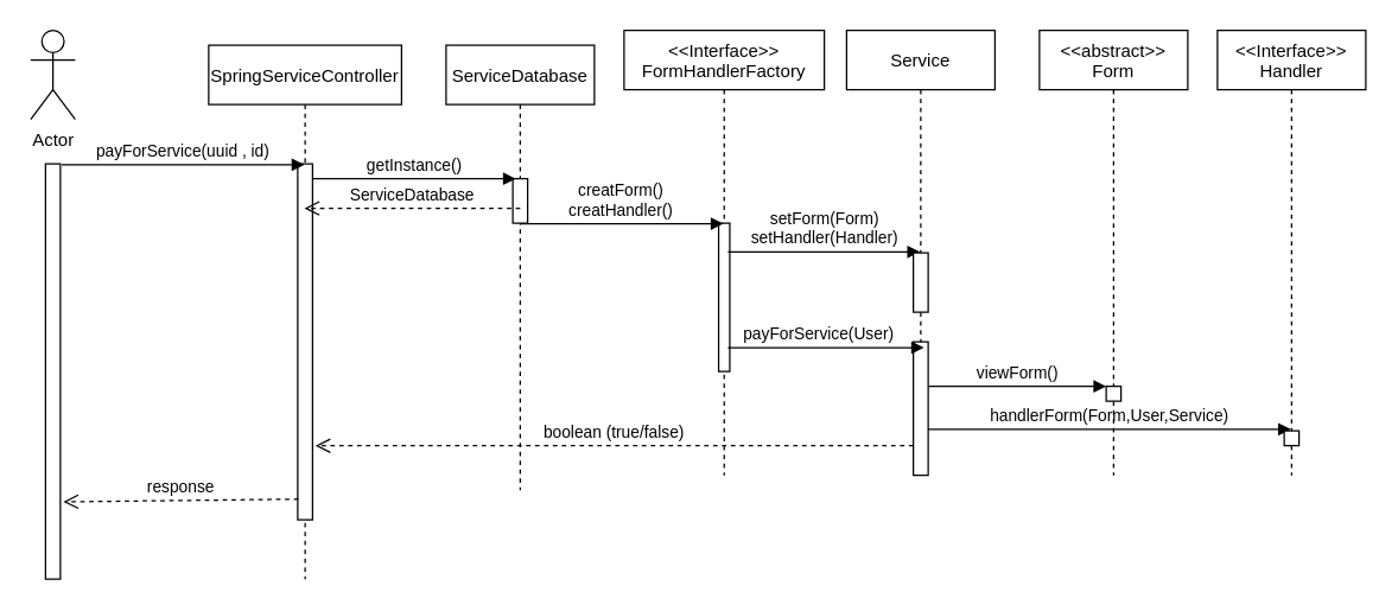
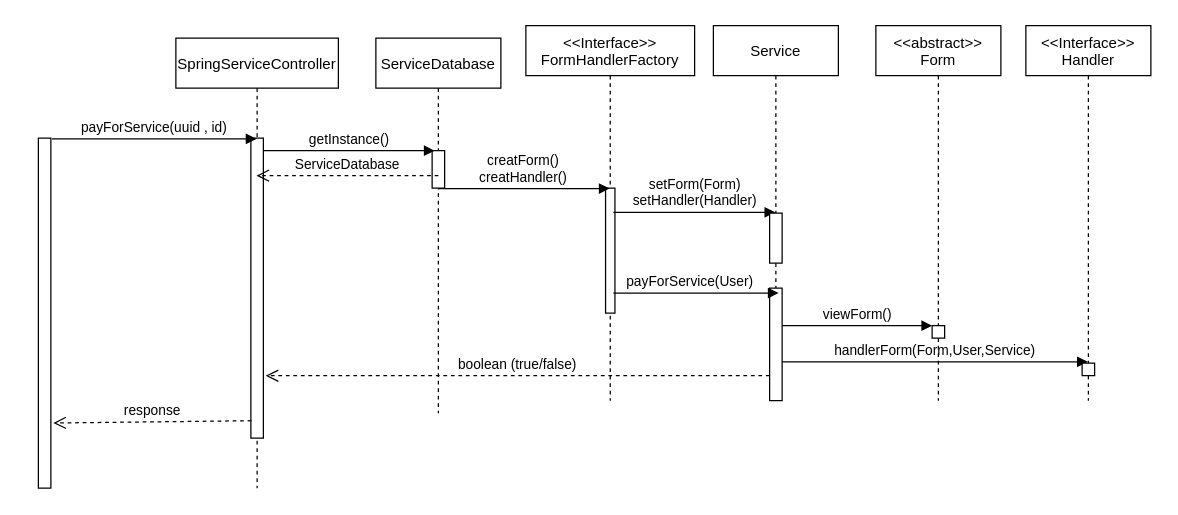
  <mxCell id="0" />
  <mxCell id="1" parent="0" />
  <mxCell id="2" value="SpringServiceController" style="shape=umlLifeline;perimeter=lifelinePerimeter;container=1;collapsible=0;recursiveResize=0;rounded=0;shadow=0;strokeWidth=1;" parent="1" vertex="1"><mxGeometry x="140" y="30" width="130" height="360" as="geometry" /></mxCell>
  <mxCell id="3" value="" style="points=[];perimeter=orthogonalPerimeter;rounded=0;shadow=0;strokeWidth=1;" parent="2" vertex="1"><mxGeometry x="60" y="80" width="10" height="240" as="geometry" /></mxCell>
  <mxCell id="4" value="&lt;&lt;Interface&gt;&gt;&#10;FormHandlerFactory" style="shape=umlLifeline;perimeter=lifelinePerimeter;container=1;collapsible=0;recursiveResize=0;rounded=0;shadow=0;strokeWidth=1;" parent="1" vertex="1"><mxGeometry x="420" y="20" width="135" height="300" as="geometry" /></mxCell>
  <mxCell id="5" value="" style="points=[];perimeter=orthogonalPerimeter;rounded=0;shadow=0;strokeWidth=1;" parent="4" vertex="1"><mxGeometry x="63.75" y="130" width="7.5" height="100" as="geometry" /></mxCell>
  <mxCell id="6" value="setForm(Form)&lt;br&gt;setHandler(Handler)" style="html=1;verticalAlign=bottom;endArrow=block;rounded=0;" parent="4" target="14" edge="1"><mxGeometry width="80" relative="1" as="geometry"><mxPoint x="70" y="149.31" as="sourcePoint" /><mxPoint x="150" y="149.31" as="targetPoint" /></mxGeometry></mxCell>
  <mxCell id="7" value="payForService(uuid , id)" style="verticalAlign=bottom;endArrow=block;shadow=0;strokeWidth=1;exitX=1.09;exitY=0.002;exitDx=0;exitDy=0;exitPerimeter=0;" parent="1" source="9" edge="1" target="2"><mxGeometry relative="1" as="geometry"><mxPoint x="280" y="110" as="sourcePoint" /><mxPoint x="170" y="110" as="targetPoint" /></mxGeometry></mxCell>
- <mxCell id="8" value="Actor" style="shape=umlActor;verticalLabelPosition=bottom;verticalAlign=top;html=1;outlineConnect=0;" parent="1" vertex="1"><mxGeometry x="20" y="20" width="30" height="60" as="geometry" /></mxCell>
  <mxCell id="9" value="" style="points=[];perimeter=orthogonalPerimeter;rounded=0;shadow=0;strokeWidth=1;" parent="1" vertex="1"><mxGeometry x="30" y="110" width="10" height="280" as="geometry" /></mxCell>
  <mxCell id="10" value="creatForm()&#10;creatHandler()" style="verticalAlign=bottom;endArrow=block;shadow=0;strokeWidth=1;exitX=0.521;exitY=1.011;exitDx=0;exitDy=0;exitPerimeter=0;" parent="1" source="12" target="4" edge="1"><mxGeometry relative="1" as="geometry"><mxPoint x="350" y="140" as="sourcePoint" /><mxPoint x="339.1" y="140" as="targetPoint" /></mxGeometry></mxCell>
  <mxCell id="11" value="ServiceDatabase" style="shape=umlLifeline;perimeter=lifelinePerimeter;container=1;collapsible=0;recursiveResize=0;rounded=0;shadow=0;strokeWidth=1;" parent="1" vertex="1"><mxGeometry x="300" y="30" width="100" height="300" as="geometry" /></mxCell>
  <mxCell id="12" value="" style="points=[];perimeter=orthogonalPerimeter;rounded=0;shadow=0;strokeWidth=1;" parent="11" vertex="1"><mxGeometry x="45" y="90" width="10" height="30" as="geometry" /></mxCell>
  <mxCell id="13" value="getInstance()" style="verticalAlign=bottom;endArrow=block;shadow=0;strokeWidth=1;" parent="1" edge="1"><mxGeometry relative="1" as="geometry"><mxPoint x="210" y="120" as="sourcePoint" /><mxPoint x="347" y="120" as="targetPoint" /></mxGeometry></mxCell>
  <mxCell id="14" value="Service" style="shape=umlLifeline;perimeter=lifelinePerimeter;container=1;collapsible=0;recursiveResize=0;rounded=0;shadow=0;strokeWidth=1;" parent="1" vertex="1"><mxGeometry x="570" y="20" width="100" height="300" as="geometry" /></mxCell>
  <mxCell id="15" value="" style="points=[];perimeter=orthogonalPerimeter;rounded=0;shadow=0;strokeWidth=1;" parent="14" vertex="1"><mxGeometry x="45" y="150" width="10" height="40" as="geometry" /></mxCell>
  <mxCell id="16" value="" style="points=[];perimeter=orthogonalPerimeter;rounded=0;shadow=0;strokeWidth=1;" parent="14" vertex="1"><mxGeometry x="45" y="210" width="10" height="90" as="geometry" /></mxCell>
  <mxCell id="17" value="handlerForm(Form,User,Service)" style="html=1;verticalAlign=bottom;endArrow=block;rounded=0;exitX=1.043;exitY=0.483;exitDx=0;exitDy=0;exitPerimeter=0;" parent="14" target="22" edge="1"><mxGeometry width="80" relative="1" as="geometry"><mxPoint x="55.0" y="268.98" as="sourcePoint" /><mxPoint x="174.57" y="270" as="targetPoint" /></mxGeometry></mxCell>
  <mxCell id="18" value="&lt;&lt;abstract&gt;&gt;&#10;Form" style="shape=umlLifeline;perimeter=lifelinePerimeter;container=1;collapsible=0;recursiveResize=0;rounded=0;shadow=0;strokeWidth=1;" parent="1" vertex="1"><mxGeometry x="700" y="20" width="100" height="300" as="geometry" /></mxCell>
  <mxCell id="19" value="" style="points=[];perimeter=orthogonalPerimeter;rounded=0;shadow=0;strokeWidth=1;" parent="18" vertex="1"><mxGeometry x="45" y="240" width="10" height="10" as="geometry" /></mxCell>
  <mxCell id="20" value="viewForm()" style="html=1;verticalAlign=bottom;endArrow=block;rounded=0;" parent="18" source="16" edge="1"><mxGeometry width="80" relative="1" as="geometry"><mxPoint x="-70" y="240" as="sourcePoint" /><mxPoint x="45" y="240" as="targetPoint" /></mxGeometry></mxCell>
  <mxCell id="21" value="payForService(User)" style="html=1;verticalAlign=bottom;endArrow=block;rounded=0;entryX=0.522;entryY=0.713;entryDx=0;entryDy=0;entryPerimeter=0;" parent="1" target="14" edge="1"><mxGeometry x="-0.073" width="80" relative="1" as="geometry"><mxPoint x="490" y="234" as="sourcePoint" /><mxPoint x="570" y="190" as="targetPoint" /><mxPoint as="offset" /></mxGeometry></mxCell>
  <mxCell id="22" value="&lt;&lt;Interface&gt;&gt;&#10;Handler" style="shape=umlLifeline;perimeter=lifelinePerimeter;container=1;collapsible=0;recursiveResize=0;rounded=0;shadow=0;strokeWidth=1;" parent="1" vertex="1"><mxGeometry x="820" y="20" width="100" height="300" as="geometry" /></mxCell>
  <mxCell id="23" value="" style="points=[];perimeter=orthogonalPerimeter;rounded=0;shadow=0;strokeWidth=1;" parent="22" vertex="1"><mxGeometry x="45" y="270" width="10" height="10" as="geometry" /></mxCell>
  <mxCell id="24" value="ServiceDatabase" style="html=1;verticalAlign=bottom;endArrow=open;dashed=1;endSize=8;rounded=0;" parent="1" target="2" edge="1"><mxGeometry relative="1" as="geometry"><mxPoint x="350" y="140" as="sourcePoint" /><mxPoint x="270" y="140" as="targetPoint" /></mxGeometry></mxCell>
  <mxCell id="25" value="response" style="html=1;verticalAlign=bottom;endArrow=open;dashed=1;endSize=8;rounded=0;exitX=0.04;exitY=0.942;exitDx=0;exitDy=0;exitPerimeter=0;entryX=1.2;entryY=0.814;entryDx=0;entryDy=0;entryPerimeter=0;" edge="1" parent="1" source="3" target="9"><mxGeometry relative="1" as="geometry"><mxPoint x="195.5" y="290" as="sourcePoint" /><mxPoint x="50" y="290" as="targetPoint" /></mxGeometry></mxCell>
  <mxCell id="26" value="boolean (true/false)" style="html=1;verticalAlign=bottom;endArrow=open;dashed=1;endSize=8;rounded=0;entryX=1.187;entryY=0.792;entryDx=0;entryDy=0;entryPerimeter=0;" edge="1" parent="1" source="16" target="3"><mxGeometry relative="1" as="geometry"><mxPoint x="608.4" y="298.98" as="sourcePoint" /><mxPoint x="450" y="299.08" as="targetPoint" /></mxGeometry></mxCell>
